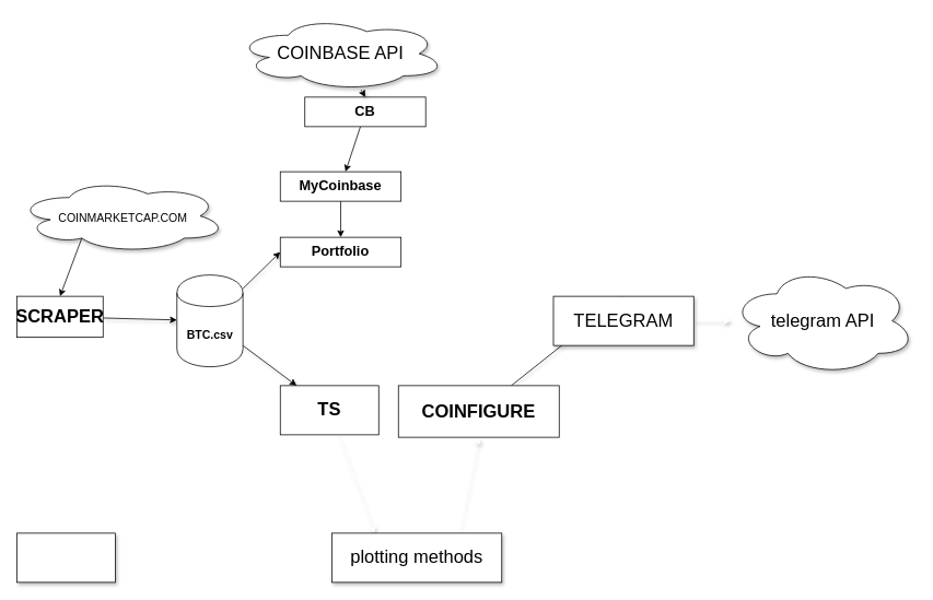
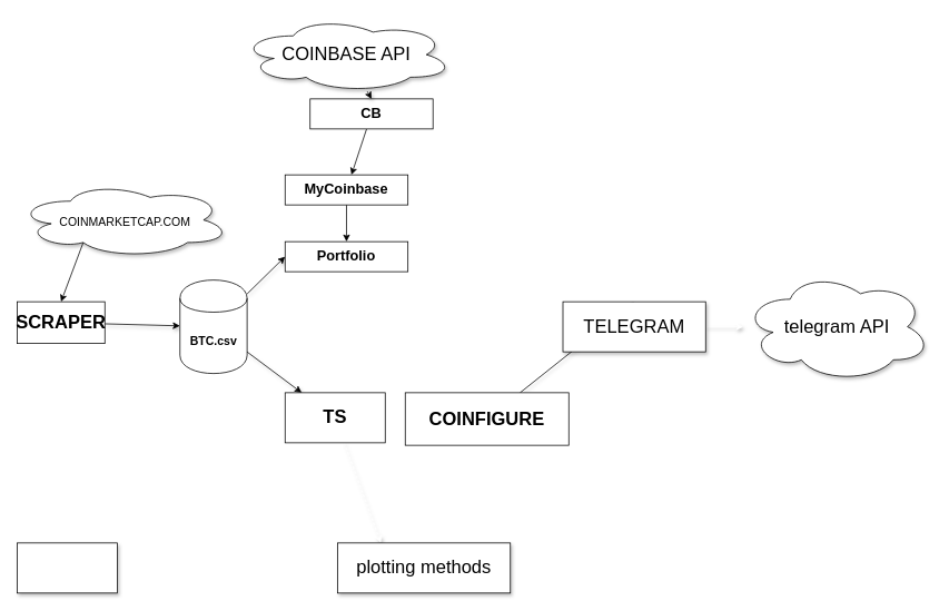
  <mxCell id="0" />
  <mxCell id="1" parent="0" />
  <mxCell id="2" value="" style="edgeStyle=none;html=1;shadow=1;" parent="1" source="3" target="6" edge="1"><mxGeometry relative="1" as="geometry" /></mxCell>
  <mxCell id="3" value="&lt;b&gt;&lt;font style=&quot;font-size: 22px&quot;&gt;SCRAPER&lt;/font&gt;&lt;/b&gt;" style="whiteSpace=wrap;html=1;" parent="1" vertex="1"><mxGeometry x="20" y="361" width="105" height="50" as="geometry" /></mxCell>
  <mxCell id="4" value="" style="edgeStyle=none;html=1;shadow=1;" parent="1" source="6" target="8" edge="1"><mxGeometry relative="1" as="geometry" /></mxCell>
  <mxCell id="5" value="" style="edgeStyle=none;html=1;shadow=1;entryX=0;entryY=0.5;entryDx=0;entryDy=0;" parent="1" source="6" target="25" edge="1"><mxGeometry relative="1" as="geometry"><mxPoint x="393" y="376" as="targetPoint" /></mxGeometry></mxCell>
  <mxCell id="6" value="&lt;b&gt;&lt;font style=&quot;font-size: 14px&quot;&gt;BTC.csv&lt;/font&gt;&lt;/b&gt;" style="shape=cylinder;whiteSpace=wrap;html=1;boundedLbl=1;backgroundOutline=1;" parent="1" vertex="1"><mxGeometry x="215" y="335" width="80.5" height="112" as="geometry" /></mxCell>
  <mxCell id="7" style="html=1;entryX=0.25;entryY=0;entryDx=0;entryDy=0;shadow=1;fontSize=22;fontColor=#FFFFFF;fillColor=#f0a30a;elbow=vertical;dashed=1;strokeColor=#FFFFFF;" parent="1" source="8" target="18" edge="1"><mxGeometry relative="1" as="geometry" /></mxCell>
  <mxCell id="8" value="&lt;font style=&quot;font-size: 22px;&quot;&gt;TS&lt;/font&gt;" style="whiteSpace=wrap;html=1;fontStyle=1;fontSize=22;" parent="1" vertex="1"><mxGeometry x="341" y="470" width="120" height="60" as="geometry" /></mxCell>
  <mxCell id="9" value="" style="edgeStyle=none;html=1;" edge="1" parent="1" source="10" target="24"><mxGeometry relative="1" as="geometry" /></mxCell>
  <mxCell id="10" value="&lt;b&gt;&lt;font style=&quot;font-size: 17px&quot;&gt;CB&lt;/font&gt;&lt;/b&gt;" style="whiteSpace=wrap;html=1;" parent="1" vertex="1"><mxGeometry x="371" y="118" width="147.25" height="36" as="geometry" /></mxCell>
  <mxCell id="11" style="edgeStyle=none;html=1;entryX=0.5;entryY=0;entryDx=0;entryDy=0;shadow=1;fontSize=22;" parent="1" source="12" target="16" edge="1"><mxGeometry relative="1" as="geometry" /></mxCell>
  <mxCell id="12" value="&lt;font style=&quot;font-size: 22px&quot;&gt;COINFIGURE&lt;/font&gt;" style="whiteSpace=wrap;html=1;fontStyle=1;fontSize=22;" parent="1" vertex="1"><mxGeometry x="485" y="470" width="196" height="63" as="geometry" /></mxCell>
  <mxCell id="13" style="edgeStyle=none;html=1;entryX=0.5;entryY=0;entryDx=0;entryDy=0;shadow=1;fontSize=22;" parent="1" source="14" target="10" edge="1"><mxGeometry relative="1" as="geometry" /></mxCell>
  <mxCell id="14" value="COINBASE API" style="ellipse;shape=cloud;whiteSpace=wrap;html=1;shadow=1;fontSize=22;gradientColor=none;" parent="1" vertex="1"><mxGeometry x="287.06" y="20" width="255.12" height="90" as="geometry" /></mxCell>
  <mxCell id="15" value="" style="edgeStyle=none;html=1;shadow=1;fontSize=22;fontColor=#FFFFFF;fillColor=#f5f5f5;strokeColor=#FFFFFF;" parent="1" source="16" target="19" edge="1"><mxGeometry relative="1" as="geometry" /></mxCell>
  <mxCell id="16" value="TELEGRAM" style="rounded=0;whiteSpace=wrap;html=1;shadow=1;fontSize=22;gradientColor=none;" parent="1" vertex="1"><mxGeometry x="674" y="361" width="171" height="60" as="geometry" /></mxCell>
- <mxCell id="17" style="html=1;shadow=1;fontSize=22;entryX=0.5;entryY=1;entryDx=0;entryDy=0;fontColor=#FFFFFF;fillColor=#f0a30a;elbow=vertical;exitX=0.75;exitY=0;exitDx=0;exitDy=0;dashed=1;strokeColor=#FFFFFF;" parent="1" source="18" target="12" edge="1"><mxGeometry relative="1" as="geometry"><mxPoint x="611" y="533" as="targetPoint" /><mxPoint x="615" y="632" as="sourcePoint" /></mxGeometry></mxCell>
  <mxCell id="18" value="plotting methods" style="rounded=0;whiteSpace=wrap;html=1;shadow=1;fontSize=22;gradientColor=none;" parent="1" vertex="1"><mxGeometry x="404" y="650" width="207" height="60" as="geometry" /></mxCell>
  <mxCell id="19" value="telegram API" style="ellipse;shape=cloud;whiteSpace=wrap;html=1;rounded=0;shadow=1;fontSize=22;" parent="1" vertex="1"><mxGeometry x="890" y="325" width="225" height="132" as="geometry" /></mxCell>
  <mxCell id="20" value="CONFIG" style="rounded=0;whiteSpace=wrap;html=1;shadow=1;fontSize=22;fontColor=#FFFFFF;gradientColor=none;" parent="1" vertex="1"><mxGeometry x="20" y="650" width="120" height="60" as="geometry" /></mxCell>
  <mxCell id="21" style="edgeStyle=none;html=1;exitX=0.31;exitY=0.8;exitDx=0;exitDy=0;exitPerimeter=0;entryX=0.5;entryY=0;entryDx=0;entryDy=0;" edge="1" parent="1" source="22" target="3"><mxGeometry relative="1" as="geometry" /></mxCell>
  <mxCell id="22" value="&lt;font style=&quot;font-size: 14px&quot;&gt;&amp;nbsp;COINMARKETCAP.COM&lt;/font&gt;" style="ellipse;shape=cloud;whiteSpace=wrap;html=1;shadow=1;fontSize=22;gradientColor=none;" vertex="1" parent="1"><mxGeometry x="20" y="218" width="255.12" height="90" as="geometry" /></mxCell>
  <mxCell id="23" value="" style="edgeStyle=none;html=1;" edge="1" parent="1" source="24" target="25"><mxGeometry relative="1" as="geometry" /></mxCell>
  <mxCell id="24" value="&lt;b&gt;&lt;font style=&quot;font-size: 17px&quot;&gt;MyCoinbase&lt;/font&gt;&lt;/b&gt;" style="whiteSpace=wrap;html=1;" vertex="1" parent="1"><mxGeometry x="341" y="209" width="147.25" height="36" as="geometry" /></mxCell>
  <mxCell id="25" value="&lt;b&gt;&lt;font style=&quot;font-size: 17px&quot;&gt;Portfolio&lt;/font&gt;&lt;/b&gt;" style="whiteSpace=wrap;html=1;" vertex="1" parent="1"><mxGeometry x="341" y="289" width="147.25" height="36" as="geometry" /></mxCell>
